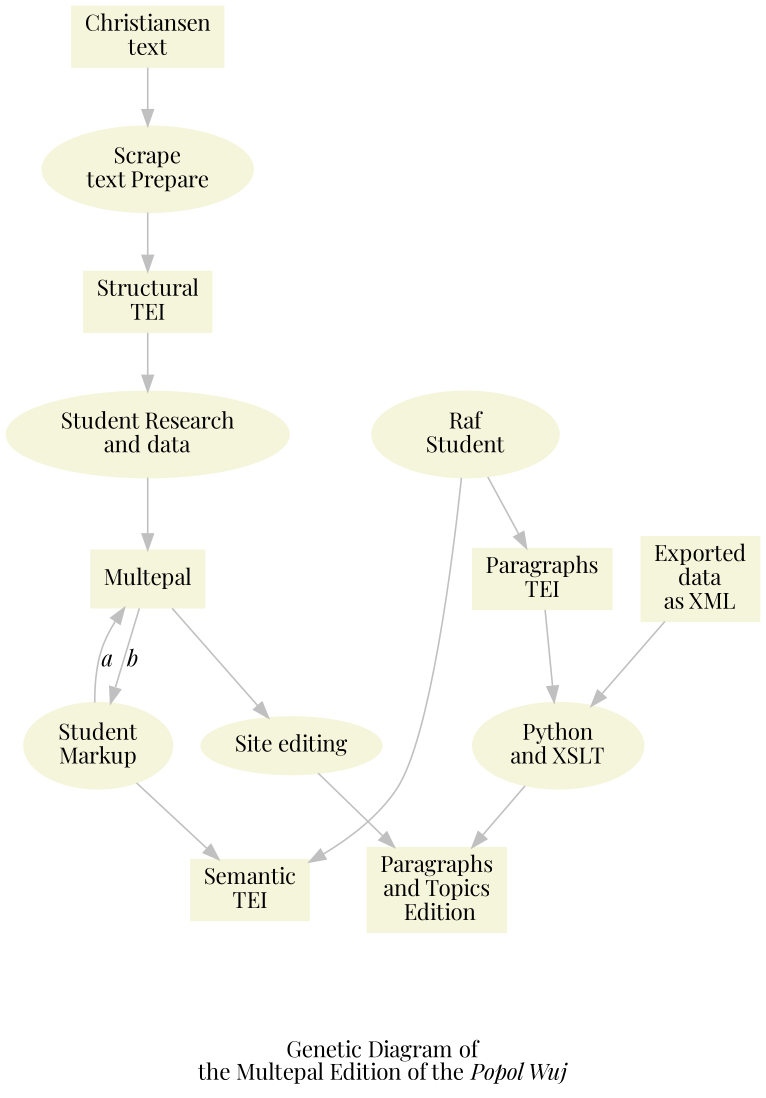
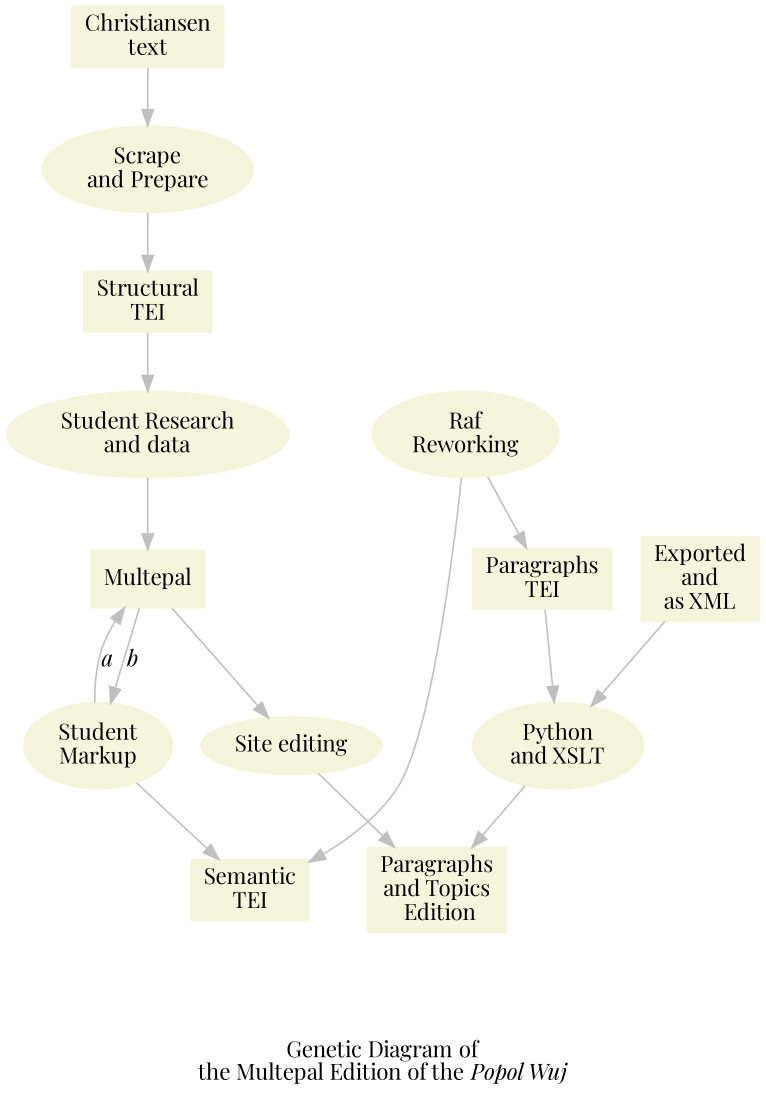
  digraph {
    fontname="Playfair Display"
    fontsize=14
    label=<<br/>Genetic Diagram of<br/>the Multepal Edition of the <i>Popol Wuj</i>>
    node [border=gray color=beige fontname="Playfair Display" shape=rectangle style=filled]
    edge [color=gray fontname="Playfair Display"]
    n1 [label=<Christiansen<br/>text>]
-   n2 [label=<Scrape<br/>text Prepare> shape=ellipse]
+   n2 [label=<Scrape<br/>and Prepare> shape=ellipse]
    n3 [label=<Structural<br/>TEI>]
    n4 [label=<Student Research<br/>and data> shape=ellipse]
    n5 [label=<Student<br/>Markup> shape=ellipse]
    n6 [label=<Semantic<br/>TEI>]
    n7 [label=<Multepal>]
-   n8 [label=<Raf<br/>Student> shape=ellipse]
+   n8 [label=<Raf<br/>Reworking> shape=ellipse]
    n9 [label=<Paragraphs<br/>TEI>]
    n10 [label=<Python<br/>and XSLT> shape=ellipse]
    n11 [label=<Paragraphs<br/>and Topics<br/> Edition>]
    n12 [label=<Site editing> shape=ellipse]
-   n13 [label=<Exported<br/>data<br/>as XML>]
+   n13 [label=<Exported<br/>and<br/>as XML>]
    n1 -> n2
    n2 -> n3
    n3 -> n4
    n4 -> n7
    n5 -> n6
    n5 -> n7 [label=<<i>a</i>>]
    n7 -> n5 [label=<<i>b</i>>]
    n7 -> n12
    n8 -> n6
    n8 -> n9
    n9 -> n10
    n10 -> n11
    n12 -> n11
    n13 -> n10
  }
